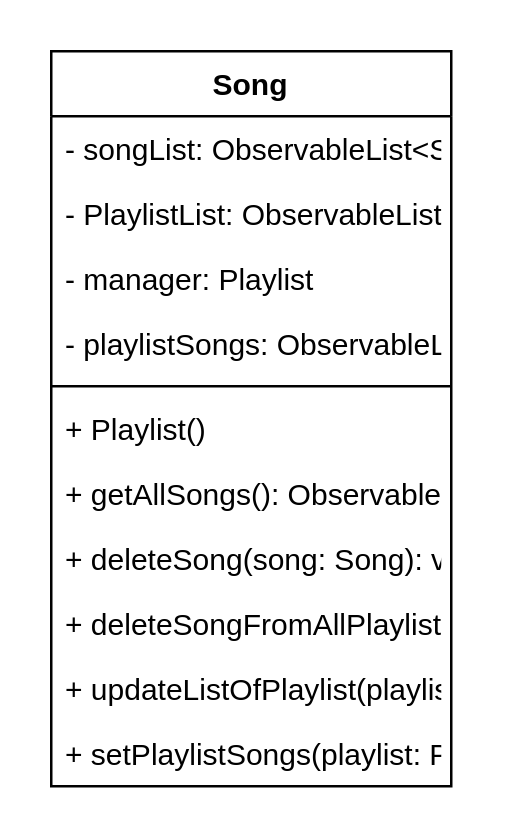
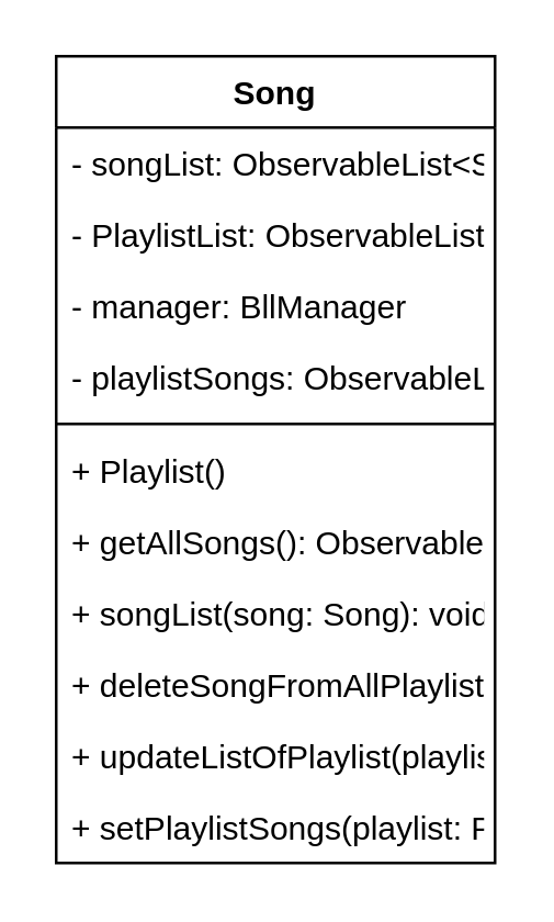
  <mxCell id="0" />
  <mxCell id="1" parent="0" />
  <mxCell id="2" value="Song" style="swimlane;fontStyle=1;align=center;verticalAlign=top;childLayout=stackLayout;horizontal=1;startSize=26;horizontalStack=0;resizeParent=1;resizeParentMax=0;resizeLast=0;collapsible=1;marginBottom=0;" vertex="1" parent="1"><mxGeometry x="20" y="20" width="160" height="294" as="geometry" /></mxCell>
  <mxCell id="3" value="- songList: ObservableList&lt;Song&gt;" style="text;strokeColor=none;fillColor=none;align=left;verticalAlign=top;spacingLeft=4;spacingRight=4;overflow=hidden;rotatable=0;points=[[0,0.5],[1,0.5]];portConstraint=eastwest;" vertex="1" parent="2"><mxGeometry y="26" width="160" height="26" as="geometry" /></mxCell>
  <mxCell id="4" value="- PlaylistList: ObservableList&lt;Playlist&gt;" style="text;strokeColor=none;fillColor=none;align=left;verticalAlign=top;spacingLeft=4;spacingRight=4;overflow=hidden;rotatable=0;points=[[0,0.5],[1,0.5]];portConstraint=eastwest;" vertex="1" parent="2"><mxGeometry y="52" width="160" height="26" as="geometry" /></mxCell>
- <mxCell id="5" value="- manager: Playlist" style="text;strokeColor=none;fillColor=none;align=left;verticalAlign=top;spacingLeft=4;spacingRight=4;overflow=hidden;rotatable=0;points=[[0,0.5],[1,0.5]];portConstraint=eastwest;" vertex="1" parent="2"><mxGeometry y="78" width="160" height="26" as="geometry" /></mxCell>
+ <mxCell id="5" value="- manager: BllManager" style="text;strokeColor=none;fillColor=none;align=left;verticalAlign=top;spacingLeft=4;spacingRight=4;overflow=hidden;rotatable=0;points=[[0,0.5],[1,0.5]];portConstraint=eastwest;" vertex="1" parent="2"><mxGeometry y="78" width="160" height="26" as="geometry" /></mxCell>
  <mxCell id="6" value="- playlistSongs: ObservableList&lt;Song&gt;" style="text;strokeColor=none;fillColor=none;align=left;verticalAlign=top;spacingLeft=4;spacingRight=4;overflow=hidden;rotatable=0;points=[[0,0.5],[1,0.5]];portConstraint=eastwest;" vertex="1" parent="2"><mxGeometry y="104" width="160" height="26" as="geometry" /></mxCell>
  <mxCell id="7" value="" style="line;strokeWidth=1;fillColor=none;align=left;verticalAlign=middle;spacingTop=-1;spacingLeft=3;spacingRight=3;rotatable=0;labelPosition=right;points=[];portConstraint=eastwest;" vertex="1" parent="2"><mxGeometry y="130" width="160" height="8" as="geometry" /></mxCell>
  <mxCell id="8" value="+ Playlist()" style="text;strokeColor=none;fillColor=none;align=left;verticalAlign=top;spacingLeft=4;spacingRight=4;overflow=hidden;rotatable=0;points=[[0,0.5],[1,0.5]];portConstraint=eastwest;" vertex="1" parent="2"><mxGeometry y="138" width="160" height="26" as="geometry" /></mxCell>
  <mxCell id="9" value="+ getAllSongs(): ObservableList&lt;Song&gt;" style="text;strokeColor=none;fillColor=none;align=left;verticalAlign=top;spacingLeft=4;spacingRight=4;overflow=hidden;rotatable=0;points=[[0,0.5],[1,0.5]];portConstraint=eastwest;" vertex="1" parent="2"><mxGeometry y="164" width="160" height="26" as="geometry" /></mxCell>
- <mxCell id="10" value="+ deleteSong(song: Song): void" style="text;strokeColor=none;fillColor=none;align=left;verticalAlign=top;spacingLeft=4;spacingRight=4;overflow=hidden;rotatable=0;points=[[0,0.5],[1,0.5]];portConstraint=eastwest;" vertex="1" parent="2"><mxGeometry y="190" width="160" height="26" as="geometry" /></mxCell>
+ <mxCell id="10" value="+ songList(song: Song): void" style="text;strokeColor=none;fillColor=none;align=left;verticalAlign=top;spacingLeft=4;spacingRight=4;overflow=hidden;rotatable=0;points=[[0,0.5],[1,0.5]];portConstraint=eastwest;" vertex="1" parent="2"><mxGeometry y="190" width="160" height="26" as="geometry" /></mxCell>
  <mxCell id="11" value="+ deleteSongFromAllPlaylist(song: Song): void" style="text;strokeColor=none;fillColor=none;align=left;verticalAlign=top;spacingLeft=4;spacingRight=4;overflow=hidden;rotatable=0;points=[[0,0.5],[1,0.5]];portConstraint=eastwest;" vertex="1" parent="2"><mxGeometry y="216" width="160" height="26" as="geometry" /></mxCell>
  <mxCell id="12" value="+ updateListOfPlaylist(playlist: Playlist): void" style="text;strokeColor=none;fillColor=none;align=left;verticalAlign=top;spacingLeft=4;spacingRight=4;overflow=hidden;rotatable=0;points=[[0,0.5],[1,0.5]];portConstraint=eastwest;" vertex="1" parent="2"><mxGeometry y="242" width="160" height="26" as="geometry" /></mxCell>
  <mxCell id="13" value="+ setPlaylistSongs(playlist: Playlist): void" style="text;strokeColor=none;fillColor=none;align=left;verticalAlign=top;spacingLeft=4;spacingRight=4;overflow=hidden;rotatable=0;points=[[0,0.5],[1,0.5]];portConstraint=eastwest;" vertex="1" parent="2"><mxGeometry y="268" width="160" height="26" as="geometry" /></mxCell>
